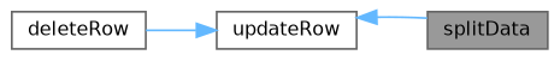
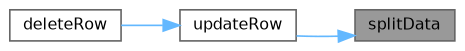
  digraph {
    rankdir=RL
    node [color=grey40 fillcolor=white fontname=Helvetica fontsize=10 shape=box style=filled]
    edge [color=steelblue1 dir=back fontname=Helvetica fontsize=10 labelfontname=Helvetica labelfontsize=10 style=solid]
    n1 [color=gray40 fillcolor=grey60 fontcolor=black height=0.2 label=splitData width=0.4]
    n2 [height=0.2 label=updateRow width=0.4]
    n3 [height=0.2 label=deleteRow width=0.4]
-   n2 -> n1
+   n1 -> n2
    n2 -> n3
  }
